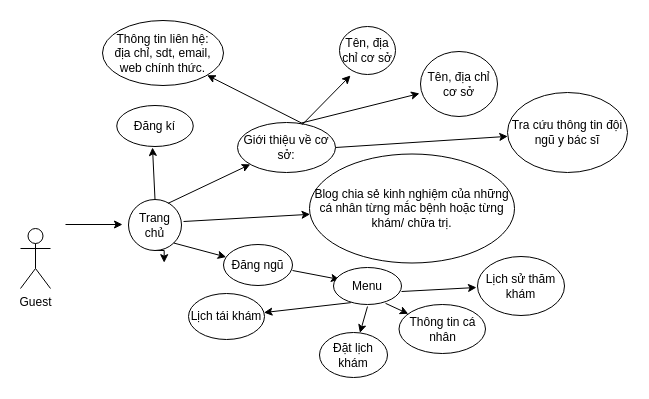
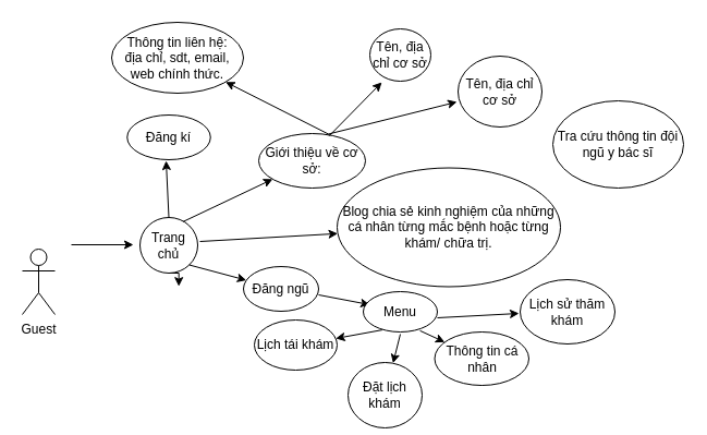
  <mxCell id="0" />
  <mxCell id="1" parent="0" />
  <mxCell id="2" value="Guest" style="shape=umlActor;verticalLabelPosition=bottom;verticalAlign=top;html=1;outlineConnect=0;" parent="1" vertex="1"><mxGeometry x="20" y="228" width="30" height="60" as="geometry" /></mxCell>
  <mxCell id="3" value="" style="endArrow=classic;html=1;rounded=0;" parent="1" edge="1"><mxGeometry width="50" height="50" relative="1" as="geometry"><mxPoint x="65" y="224" as="sourcePoint" /><mxPoint x="122" y="224" as="targetPoint" /></mxGeometry></mxCell>
  <mxCell id="4" style="edgeStyle=orthogonalEdgeStyle;rounded=0;orthogonalLoop=1;jettySize=auto;html=1;exitX=0.5;exitY=1;exitDx=0;exitDy=0;" parent="1" source="5" edge="1"><mxGeometry relative="1" as="geometry"><mxPoint x="163.667" y="262.167" as="targetPoint" /></mxGeometry></mxCell>
  <mxCell id="5" value="Trang chủ" style="ellipse;whiteSpace=wrap;html=1;" parent="1" vertex="1"><mxGeometry x="128" y="199" width="53" height="51" as="geometry" /></mxCell>
  <mxCell id="6" value="" style="endArrow=classic;html=1;rounded=0;exitX=0.748;exitY=0.075;exitDx=0;exitDy=0;exitPerimeter=0;" parent="1" source="5" target="7" edge="1"><mxGeometry width="50" height="50" relative="1" as="geometry"><mxPoint x="172" y="199" as="sourcePoint" /><mxPoint x="205" y="170" as="targetPoint" /></mxGeometry></mxCell>
  <mxCell id="7" value="Giới thiệu về cơ sở:" style="ellipse;whiteSpace=wrap;html=1;" parent="1" vertex="1"><mxGeometry x="237" y="122" width="98" height="50" as="geometry" /></mxCell>
  <mxCell id="8" value="" style="endArrow=classic;html=1;rounded=0;" parent="1" target="9" edge="1"><mxGeometry width="50" height="50" relative="1" as="geometry"><mxPoint x="302" y="123" as="sourcePoint" /><mxPoint x="158" y="331" as="targetPoint" /></mxGeometry></mxCell>
  <mxCell id="9" value="Thông tin liên hệ:&lt;br&gt;địa chỉ, sdt, email, web chính thức." style="ellipse;whiteSpace=wrap;html=1;" parent="1" vertex="1"><mxGeometry x="102" y="20" width="121" height="65" as="geometry" /></mxCell>
  <mxCell id="10" value="" style="endArrow=classic;html=1;rounded=0;" parent="1" target="11" edge="1"><mxGeometry width="50" height="50" relative="1" as="geometry"><mxPoint x="183" y="221" as="sourcePoint" /><mxPoint x="434" y="165" as="targetPoint" /></mxGeometry></mxCell>
  <mxCell id="11" value="Blog chia sẻ kinh nghiệm của những cá nhân từng mắc bệnh hoặc từng khám/ chữa trị." style="ellipse;whiteSpace=wrap;html=1;" parent="1" vertex="1"><mxGeometry x="309" y="153.5" width="205" height="109" as="geometry" /></mxCell>
  <mxCell id="12" value="" style="endArrow=classic;html=1;rounded=0;exitX=1;exitY=1;exitDx=0;exitDy=0;" parent="1" source="5" target="13" edge="1"><mxGeometry width="50" height="50" relative="1" as="geometry"><mxPoint x="178" y="244" as="sourcePoint" /><mxPoint x="238" y="279" as="targetPoint" /></mxGeometry></mxCell>
  <mxCell id="13" value="Đăng ngũ" style="ellipse;whiteSpace=wrap;html=1;" parent="1" vertex="1"><mxGeometry x="223" y="244" width="69" height="41" as="geometry" /></mxCell>
  <mxCell id="14" value="" style="endArrow=classic;html=1;rounded=0;exitX=0.609;exitY=1.045;exitDx=0;exitDy=0;exitPerimeter=0;" parent="1" edge="1"><mxGeometry width="50" height="50" relative="1" as="geometry"><mxPoint x="292.001" y="270.005" as="sourcePoint" /><mxPoint x="339" y="279" as="targetPoint" /></mxGeometry></mxCell>
  <mxCell id="15" value="Menu" style="ellipse;whiteSpace=wrap;html=1;" parent="1" vertex="1"><mxGeometry x="333" y="267" width="68" height="37" as="geometry" /></mxCell>
  <mxCell id="16" value="" style="endArrow=classic;html=1;rounded=0;" parent="1" edge="1"><mxGeometry width="50" height="50" relative="1" as="geometry"><mxPoint x="401" y="291" as="sourcePoint" /><mxPoint x="476" y="287" as="targetPoint" /></mxGeometry></mxCell>
  <mxCell id="17" value="" style="endArrow=classic;html=1;rounded=0;exitX=0.66;exitY=0.043;exitDx=0;exitDy=0;exitPerimeter=0;" parent="1" source="7" edge="1"><mxGeometry width="50" height="50" relative="1" as="geometry"><mxPoint x="306" y="111" as="sourcePoint" /><mxPoint x="350" y="75" as="targetPoint" /></mxGeometry></mxCell>
  <mxCell id="18" value="" style="endArrow=classic;html=1;rounded=0;exitX=0.656;exitY=0.008;exitDx=0;exitDy=0;exitPerimeter=0;" parent="1" source="7" edge="1"><mxGeometry width="50" height="50" relative="1" as="geometry"><mxPoint x="363" y="128" as="sourcePoint" /><mxPoint x="419" y="93" as="targetPoint" /></mxGeometry></mxCell>
  <mxCell id="19" value="Tên, địa chỉ cơ sở" style="ellipse;whiteSpace=wrap;html=1;" parent="1" vertex="1"><mxGeometry x="420" y="51" width="77" height="65" as="geometry" /></mxCell>
  <mxCell id="20" value="Tên, địa chỉ cơ sở" style="ellipse;whiteSpace=wrap;html=1;" parent="1" vertex="1"><mxGeometry x="339" y="26" width="56" height="48" as="geometry" /></mxCell>
  <mxCell id="21" value="" style="endArrow=classic;html=1;rounded=0;exitX=0.5;exitY=0;exitDx=0;exitDy=0;" parent="1" source="5" edge="1"><mxGeometry width="50" height="50" relative="1" as="geometry"><mxPoint x="144" y="162.371" as="sourcePoint" /><mxPoint x="152" y="147" as="targetPoint" /></mxGeometry></mxCell>
  <mxCell id="22" value="Đăng kí" style="ellipse;whiteSpace=wrap;html=1;" parent="1" vertex="1"><mxGeometry x="116.25" y="105" width="76.5" height="41" as="geometry" /></mxCell>
  <mxCell id="23" value="Lịch sử thăm khám" style="ellipse;whiteSpace=wrap;html=1;" parent="1" vertex="1"><mxGeometry x="477" y="256" width="87" height="59" as="geometry" /></mxCell>
  <mxCell id="24" value="" style="endArrow=classic;html=1;rounded=0;exitX=0.765;exitY=0.968;exitDx=0;exitDy=0;exitPerimeter=0;" parent="1" source="15" target="25" edge="1"><mxGeometry width="50" height="50" relative="1" as="geometry"><mxPoint x="351" y="338" as="sourcePoint" /><mxPoint x="409" y="346" as="targetPoint" /></mxGeometry></mxCell>
  <mxCell id="25" value="Thông tin cá nhân" style="ellipse;whiteSpace=wrap;html=1;" parent="1" vertex="1"><mxGeometry x="398.5" y="304" width="86.5" height="49" as="geometry" /></mxCell>
  <mxCell id="26" value="" style="endArrow=classic;html=1;rounded=0;" parent="1" target="27" edge="1"><mxGeometry width="50" height="50" relative="1" as="geometry"><mxPoint x="367" y="306" as="sourcePoint" /><mxPoint x="360" y="346" as="targetPoint" /></mxGeometry></mxCell>
- <mxCell id="27" value="Đặt lịch khám" style="ellipse;whiteSpace=wrap;html=1;" parent="1" vertex="1"><mxGeometry x="319" y="332" width="68" height="45" as="geometry" /></mxCell>
+ <mxCell id="27" value="Đặt lịch khám" style="ellipse;whiteSpace=wrap;html=1;" parent="1" vertex="1"><mxGeometry x="319" y="332" width="68" height="60" as="geometry" /></mxCell>
  <mxCell id="28" value="" style="endArrow=classic;html=1;rounded=0;exitX=0.255;exitY=0.95;exitDx=0;exitDy=0;exitPerimeter=0;" parent="1" source="15" target="29" edge="1"><mxGeometry width="50" height="50" relative="1" as="geometry"><mxPoint x="436" y="249" as="sourcePoint" /><mxPoint x="269" y="324" as="targetPoint" /></mxGeometry></mxCell>
- <mxCell id="29" value="Lịch tái khám" style="ellipse;whiteSpace=wrap;html=1;" parent="1" vertex="1"><mxGeometry x="188" y="293" width="76" height="46" as="geometry" /></mxCell>
- <mxCell id="30" value="" style="endArrow=classic;html=1;rounded=0;exitX=1;exitY=0.5;exitDx=0;exitDy=0;" parent="1" source="7" target="31" edge="1"><mxGeometry width="50" height="50" relative="1" as="geometry"><mxPoint x="436" y="249" as="sourcePoint" /><mxPoint x="504" y="134" as="targetPoint" /></mxGeometry></mxCell>
+ <mxCell id="29" value="Lịch tái khám" style="ellipse;whiteSpace=wrap;html=1;" parent="1" vertex="1"><mxGeometry x="233" y="293" width="76" height="46" as="geometry" /></mxCell>
  <mxCell id="31" value="Tra cứu thông tin đội ngũ y bác sĩ" style="ellipse;whiteSpace=wrap;html=1;" parent="1" vertex="1"><mxGeometry x="507" y="92" width="120" height="80" as="geometry" /></mxCell>
